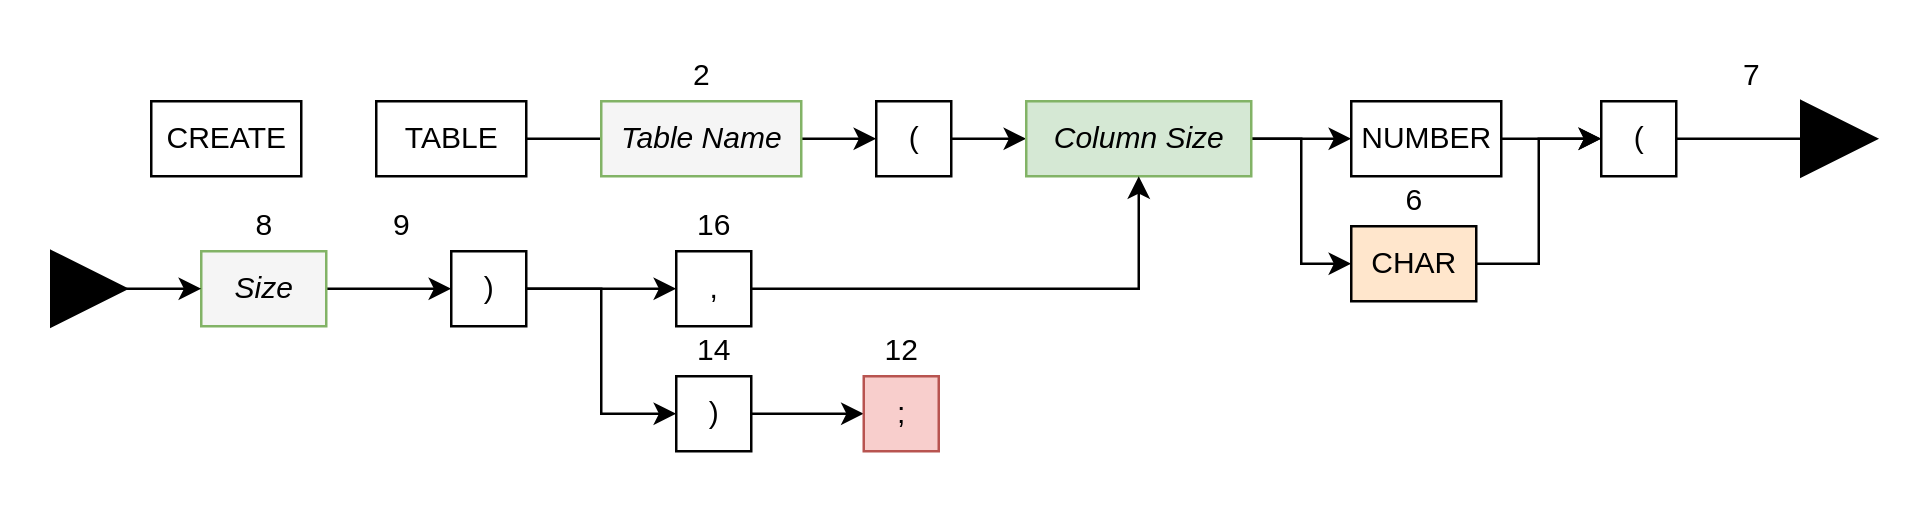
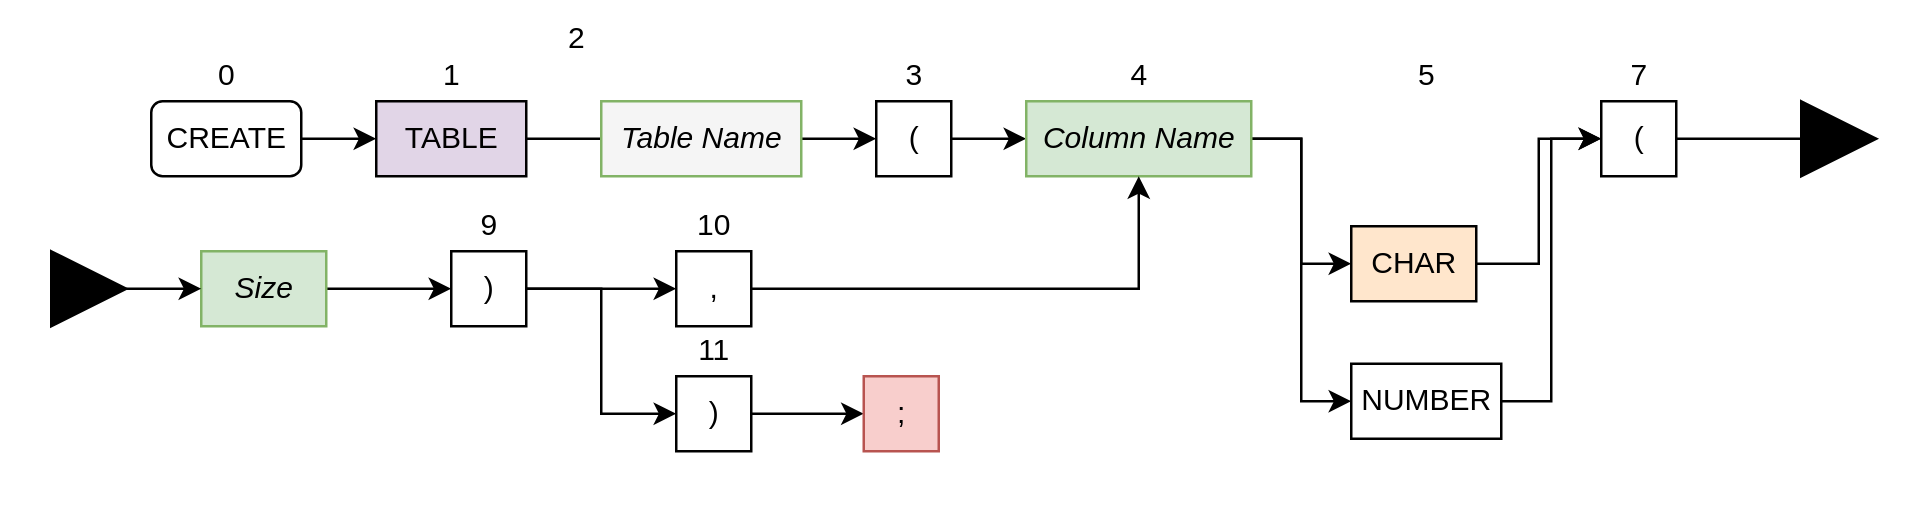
  <mxCell id="0" />
  <mxCell id="1" parent="0" />
- <mxCell id="3" value="CREATE" style="html=1;" vertex="1" parent="1"><mxGeometry x="60" y="40" width="60" height="30" as="geometry" /></mxCell>
+ <mxCell id="2" style="edgeStyle=orthogonalEdgeStyle;rounded=0;orthogonalLoop=1;jettySize=auto;html=1;exitX=1;exitY=0.5;exitDx=0;exitDy=0;entryX=0;entryY=0.5;entryDx=0;entryDy=0;" edge="1" parent="1" source="3" target="6"><mxGeometry relative="1" as="geometry" /></mxCell>
+ <mxCell id="3" value="CREATE" style="html=1;rounded=1;" vertex="1" parent="1"><mxGeometry x="60" y="40" width="60" height="30" as="geometry" /></mxCell>
+ <mxCell id="4" value="0" style="text;html=1;align=center;verticalAlign=middle;resizable=0;points=[];autosize=1;" vertex="1" parent="1"><mxGeometry x="80" y="20" width="20" height="20" as="geometry" /></mxCell>
  <mxCell id="5" style="edgeStyle=orthogonalEdgeStyle;rounded=0;orthogonalLoop=1;jettySize=auto;html=1;exitX=1;exitY=0.5;exitDx=0;exitDy=0;entryX=0;entryY=0.5;entryDx=0;entryDy=0;endArrow=none;" edge="1" parent="1" source="6" target="9"><mxGeometry relative="1" as="geometry" /></mxCell>
- <mxCell id="6" value="TABLE" style="html=1;" vertex="1" parent="1"><mxGeometry x="150" y="40" width="60" height="30" as="geometry" /></mxCell>
+ <mxCell id="6" value="TABLE" style="html=1;fillColor=#e1d5e7;" vertex="1" parent="1"><mxGeometry x="150" y="40" width="60" height="30" as="geometry" /></mxCell>
+ <mxCell id="7" value="1" style="text;html=1;align=center;verticalAlign=middle;resizable=0;points=[];autosize=1;" vertex="1" parent="1"><mxGeometry x="170" y="20" width="20" height="20" as="geometry" /></mxCell>
  <mxCell id="8" style="edgeStyle=orthogonalEdgeStyle;rounded=0;orthogonalLoop=1;jettySize=auto;html=1;exitX=1;exitY=0.5;exitDx=0;exitDy=0;entryX=0;entryY=0.5;entryDx=0;entryDy=0;" edge="1" parent="1" source="9" target="12"><mxGeometry relative="1" as="geometry" /></mxCell>
  <mxCell id="9" value="&lt;i&gt;Table Name&lt;/i&gt;" style="html=1;fillColor=#f5f5f5;strokeColor=#82b366;" vertex="1" parent="1"><mxGeometry x="240" y="40" width="80" height="30" as="geometry" /></mxCell>
- <mxCell id="10" value="2" style="text;html=1;align=center;verticalAlign=middle;resizable=0;points=[];autosize=1;" vertex="1" parent="1"><mxGeometry x="270" y="20" width="20" height="20" as="geometry" /></mxCell>
+ <mxCell id="10" value="2" style="text;html=1;align=center;verticalAlign=middle;resizable=0;points=[];autosize=1;" vertex="1" parent="1"><mxGeometry x="220" y="5" width="20" height="20" as="geometry" /></mxCell>
  <mxCell id="11" style="edgeStyle=orthogonalEdgeStyle;rounded=0;orthogonalLoop=1;jettySize=auto;html=1;exitX=1;exitY=0.5;exitDx=0;exitDy=0;entryX=0;entryY=0.5;entryDx=0;entryDy=0;" edge="1" parent="1" source="12" target="16"><mxGeometry relative="1" as="geometry" /></mxCell>
  <mxCell id="12" value="(" style="html=1;" vertex="1" parent="1"><mxGeometry x="350" y="40" width="30" height="30" as="geometry" /></mxCell>
+ <mxCell id="13" value="3" style="text;html=1;align=center;verticalAlign=middle;resizable=0;points=[];autosize=1;" vertex="1" parent="1"><mxGeometry x="355" y="20" width="20" height="20" as="geometry" /></mxCell>
  <mxCell id="14" style="edgeStyle=orthogonalEdgeStyle;rounded=0;orthogonalLoop=1;jettySize=auto;html=1;exitX=1;exitY=0.5;exitDx=0;exitDy=0;entryX=0;entryY=0.5;entryDx=0;entryDy=0;" edge="1" parent="1" source="16" target="19"><mxGeometry relative="1" as="geometry" /></mxCell>
  <mxCell id="15" style="edgeStyle=orthogonalEdgeStyle;rounded=0;orthogonalLoop=1;jettySize=auto;html=1;exitX=1;exitY=0.5;exitDx=0;exitDy=0;entryX=0;entryY=0.5;entryDx=0;entryDy=0;" edge="1" parent="1" source="16" target="22"><mxGeometry relative="1" as="geometry" /></mxCell>
- <mxCell id="16" value="&lt;i&gt;Column Size&lt;/i&gt;" style="html=1;fillColor=#d5e8d4;strokeColor=#82b366;" vertex="1" parent="1"><mxGeometry x="410" y="40" width="90" height="30" as="geometry" /></mxCell>
+ <mxCell id="16" value="&lt;i&gt;Column Name&lt;/i&gt;" style="html=1;fillColor=#d5e8d4;strokeColor=#82b366;" vertex="1" parent="1"><mxGeometry x="410" y="40" width="90" height="30" as="geometry" /></mxCell>
+ <mxCell id="17" value="4" style="text;html=1;align=center;verticalAlign=middle;resizable=0;points=[];autosize=1;" vertex="1" parent="1"><mxGeometry x="445" y="20" width="20" height="20" as="geometry" /></mxCell>
  <mxCell id="18" style="edgeStyle=orthogonalEdgeStyle;rounded=0;orthogonalLoop=1;jettySize=auto;html=1;exitX=1;exitY=0.5;exitDx=0;exitDy=0;entryX=0;entryY=0.5;entryDx=0;entryDy=0;" edge="1" parent="1" source="19" target="25"><mxGeometry relative="1" as="geometry" /></mxCell>
- <mxCell id="19" value="NUMBER" style="html=1;" vertex="1" parent="1"><mxGeometry x="540" y="40" width="60" height="30" as="geometry" /></mxCell>
+ <mxCell id="19" value="NUMBER" style="html=1;" vertex="1" parent="1"><mxGeometry x="540" y="145" width="60" height="30" as="geometry" /></mxCell>
+ <mxCell id="20" value="5" style="text;html=1;align=center;verticalAlign=middle;resizable=0;points=[];autosize=1;" vertex="1" parent="1"><mxGeometry x="560" y="20" width="20" height="20" as="geometry" /></mxCell>
  <mxCell id="21" style="edgeStyle=orthogonalEdgeStyle;rounded=0;orthogonalLoop=1;jettySize=auto;html=1;exitX=1;exitY=0.5;exitDx=0;exitDy=0;entryX=0;entryY=0.5;entryDx=0;entryDy=0;" edge="1" parent="1" source="22" target="25"><mxGeometry relative="1" as="geometry" /></mxCell>
  <mxCell id="22" value="CHAR" style="html=1;fillColor=#ffe6cc;" vertex="1" parent="1"><mxGeometry x="540" y="90" width="50" height="30" as="geometry" /></mxCell>
- <mxCell id="23" value="6" style="text;html=1;align=center;verticalAlign=middle;resizable=0;points=[];autosize=1;" vertex="1" parent="1"><mxGeometry x="555" y="70" width="20" height="20" as="geometry" /></mxCell>
  <mxCell id="24" style="edgeStyle=orthogonalEdgeStyle;rounded=0;orthogonalLoop=1;jettySize=auto;html=1;exitX=1;exitY=0.5;exitDx=0;exitDy=0;" edge="1" parent="1" source="25"><mxGeometry relative="1" as="geometry"><mxPoint x="740" y="55" as="targetPoint" /></mxGeometry></mxCell>
  <mxCell id="25" value="(" style="html=1;" vertex="1" parent="1"><mxGeometry x="640" y="40" width="30" height="30" as="geometry" /></mxCell>
- <mxCell id="26" value="7" style="text;html=1;align=center;verticalAlign=middle;resizable=0;points=[];autosize=1;" vertex="1" parent="1"><mxGeometry x="690" y="20" width="20" height="20" as="geometry" /></mxCell>
+ <mxCell id="26" value="7" style="text;html=1;align=center;verticalAlign=middle;resizable=0;points=[];autosize=1;" vertex="1" parent="1"><mxGeometry x="645" y="20" width="20" height="20" as="geometry" /></mxCell>
  <mxCell id="27" style="edgeStyle=orthogonalEdgeStyle;rounded=0;orthogonalLoop=1;jettySize=auto;html=1;exitX=1;exitY=0.5;exitDx=0;exitDy=0;entryX=0;entryY=0.5;entryDx=0;entryDy=0;" edge="1" parent="1" source="28" target="31"><mxGeometry relative="1" as="geometry" /></mxCell>
- <mxCell id="28" value="&lt;i&gt;Size&lt;/i&gt;" style="html=1;fillColor=#f5f5f5;strokeColor=#82b366;" vertex="1" parent="1"><mxGeometry x="80" y="100" width="50" height="30" as="geometry" /></mxCell>
+ <mxCell id="28" value="&lt;i&gt;Size&lt;/i&gt;" style="html=1;fillColor=#d5e8d4;strokeColor=#82b366;" vertex="1" parent="1"><mxGeometry x="80" y="100" width="50" height="30" as="geometry" /></mxCell>
  <mxCell id="29" style="edgeStyle=orthogonalEdgeStyle;rounded=0;orthogonalLoop=1;jettySize=auto;html=1;exitX=1;exitY=0.5;exitDx=0;exitDy=0;entryX=0;entryY=0.5;entryDx=0;entryDy=0;" edge="1" parent="1" source="31" target="34"><mxGeometry relative="1" as="geometry" /></mxCell>
  <mxCell id="30" style="edgeStyle=orthogonalEdgeStyle;rounded=0;orthogonalLoop=1;jettySize=auto;html=1;exitX=1;exitY=0.5;exitDx=0;exitDy=0;entryX=0;entryY=0.5;entryDx=0;entryDy=0;" edge="1" parent="1" source="31" target="37"><mxGeometry relative="1" as="geometry" /></mxCell>
  <mxCell id="31" value=")" style="html=1;" vertex="1" parent="1"><mxGeometry x="180" y="100" width="30" height="30" as="geometry" /></mxCell>
- <mxCell id="32" value="9" style="text;html=1;align=center;verticalAlign=middle;resizable=0;points=[];autosize=1;" vertex="1" parent="1"><mxGeometry x="150" y="80" width="20" height="20" as="geometry" /></mxCell>
+ <mxCell id="32" value="9" style="text;html=1;align=center;verticalAlign=middle;resizable=0;points=[];autosize=1;" vertex="1" parent="1"><mxGeometry x="185" y="80" width="20" height="20" as="geometry" /></mxCell>
  <mxCell id="33" style="edgeStyle=orthogonalEdgeStyle;rounded=0;orthogonalLoop=1;jettySize=auto;html=1;exitX=1;exitY=0.5;exitDx=0;exitDy=0;entryX=0.5;entryY=1;entryDx=0;entryDy=0;" edge="1" parent="1" source="34" target="16"><mxGeometry relative="1" as="geometry" /></mxCell>
  <mxCell id="34" value="," style="html=1;" vertex="1" parent="1"><mxGeometry x="270" y="100" width="30" height="30" as="geometry" /></mxCell>
- <mxCell id="35" value="16" style="text;html=1;align=center;verticalAlign=middle;resizable=0;points=[];autosize=1;" vertex="1" parent="1"><mxGeometry x="270" y="80" width="30" height="20" as="geometry" /></mxCell>
+ <mxCell id="35" value="10" style="text;html=1;align=center;verticalAlign=middle;resizable=0;points=[];autosize=1;" vertex="1" parent="1"><mxGeometry x="270" y="80" width="30" height="20" as="geometry" /></mxCell>
  <mxCell id="36" style="edgeStyle=orthogonalEdgeStyle;rounded=0;orthogonalLoop=1;jettySize=auto;html=1;exitX=1;exitY=0.5;exitDx=0;exitDy=0;entryX=0;entryY=0.5;entryDx=0;entryDy=0;" edge="1" parent="1" source="37" target="39"><mxGeometry relative="1" as="geometry" /></mxCell>
  <mxCell id="37" value=")" style="html=1;" vertex="1" parent="1"><mxGeometry x="270" y="150" width="30" height="30" as="geometry" /></mxCell>
- <mxCell id="38" value="14" style="text;html=1;align=center;verticalAlign=middle;resizable=0;points=[];autosize=1;" vertex="1" parent="1"><mxGeometry x="270" y="130" width="30" height="20" as="geometry" /></mxCell>
+ <mxCell id="38" value="11" style="text;html=1;align=center;verticalAlign=middle;resizable=0;points=[];autosize=1;" vertex="1" parent="1"><mxGeometry x="270" y="130" width="30" height="20" as="geometry" /></mxCell>
  <mxCell id="39" value=";" style="html=1;fillColor=#f8cecc;strokeColor=#b85450;" vertex="1" parent="1"><mxGeometry x="345" y="150" width="30" height="30" as="geometry" /></mxCell>
- <mxCell id="40" value="12" style="text;html=1;align=center;verticalAlign=middle;resizable=0;points=[];autosize=1;" vertex="1" parent="1"><mxGeometry x="345" y="130" width="30" height="20" as="geometry" /></mxCell>
- <mxCell id="41" value="8" style="text;html=1;align=center;verticalAlign=middle;resizable=0;points=[];autosize=1;" vertex="1" parent="1"><mxGeometry x="95" y="80" width="20" height="20" as="geometry" /></mxCell>
  <mxCell id="42" value="" style="triangle;whiteSpace=wrap;html=1;fillColor=#000000;" vertex="1" parent="1"><mxGeometry x="720" y="40" width="30" height="30" as="geometry" /></mxCell>
  <mxCell id="43" style="edgeStyle=orthogonalEdgeStyle;rounded=0;orthogonalLoop=1;jettySize=auto;html=1;exitX=1;exitY=0.5;exitDx=0;exitDy=0;entryX=0;entryY=0.5;entryDx=0;entryDy=0;" edge="1" parent="1" source="44" target="28"><mxGeometry relative="1" as="geometry" /></mxCell>
  <mxCell id="44" value="" style="triangle;whiteSpace=wrap;html=1;fillColor=#000000;" vertex="1" parent="1"><mxGeometry x="20" y="100" width="30" height="30" as="geometry" /></mxCell>
